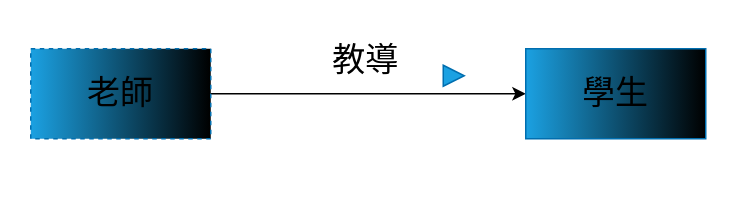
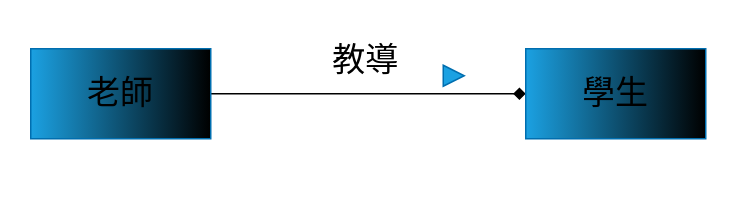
  <mxCell id="0" />
  <mxCell id="1" parent="0" />
- <mxCell id="2" style="edgeStyle=none;html=1;entryX=0;entryY=0.5;entryDx=0;entryDy=0;" edge="1" parent="1" source="3" target="4"><mxGeometry relative="1" as="geometry"><mxPoint x="360" y="62" as="targetPoint" /></mxGeometry></mxCell>
- <mxCell id="3" value="&lt;font color=&quot;#000000&quot; style=&quot;font-size: 22px;&quot;&gt;老師&lt;/font&gt;" style="rounded=0;whiteSpace=wrap;html=1;fillColor=#1ba1e2;fontColor=#ffffff;strokeColor=#006EAF;gradientColor=default;gradientDirection=east;dashed=1;" vertex="1" parent="1"><mxGeometry x="20" y="32" width="120" height="60" as="geometry" /></mxCell>
+ <mxCell id="2" style="edgeStyle=none;html=1;entryX=0;entryY=0.5;entryDx=0;entryDy=0;endArrow=diamond;" edge="1" parent="1" source="3" target="4"><mxGeometry relative="1" as="geometry"><mxPoint x="360" y="62" as="targetPoint" /></mxGeometry></mxCell>
+ <mxCell id="3" value="&lt;font color=&quot;#000000&quot; style=&quot;font-size: 22px;&quot;&gt;老師&lt;/font&gt;" style="rounded=0;whiteSpace=wrap;html=1;fillColor=#1ba1e2;fontColor=#ffffff;strokeColor=#006EAF;gradientColor=default;gradientDirection=east;" vertex="1" parent="1"><mxGeometry x="20" y="32" width="120" height="60" as="geometry" /></mxCell>
  <mxCell id="4" value="&lt;font color=&quot;#000000&quot; style=&quot;font-size: 22px;&quot;&gt;學生&lt;/font&gt;" style="rounded=0;whiteSpace=wrap;html=1;fillColor=#1ba1e2;fontColor=#ffffff;strokeColor=#006EAF;gradientColor=default;gradientDirection=east;" vertex="1" parent="1"><mxGeometry x="350" y="32" width="120" height="60" as="geometry" /></mxCell>
  <mxCell id="5" value="&lt;font style=&quot;font-size: 22px;&quot;&gt;教導&lt;/font&gt;" style="text;html=1;align=center;verticalAlign=middle;resizable=0;points=[];autosize=1;strokeColor=none;fillColor=none;" vertex="1" parent="1"><mxGeometry x="208" y="20" width="70" height="40" as="geometry" /></mxCell>
  <mxCell id="6" value="" style="triangle;whiteSpace=wrap;html=1;fontSize=22;fontColor=#ffffff;gradientDirection=east;fillColor=#1ba1e2;strokeColor=#006EAF;" vertex="1" parent="1"><mxGeometry x="295" y="43" width="14" height="14" as="geometry" /></mxCell>
  <mxCell id="7" value="&lt;font color=&quot;#ffffff&quot;&gt;9&lt;/font&gt;" style="text;html=1;align=center;verticalAlign=middle;resizable=0;points=[];autosize=1;strokeColor=none;fillColor=none;fontSize=22;fontColor=#000000;" vertex="1" parent="1"><mxGeometry x="140" y="72" width="40" height="40" as="geometry" /></mxCell>
- <mxCell id="8" value="&lt;font color=&quot;#ffffff&quot;&gt;6..&lt;br&gt;&lt;/font&gt;" style="text;html=1;align=center;verticalAlign=middle;resizable=0;points=[];autosize=1;strokeColor=none;fillColor=none;fontSize=22;fontColor=#000000;" vertex="1" parent="1"><mxGeometry x="309" y="72" width="50" height="40" as="geometry" /></mxCell>
+ <mxCell id="8" value="&lt;font color=&quot;#ffffff&quot;&gt;1..&lt;br&gt;&lt;/font&gt;" style="text;html=1;align=center;verticalAlign=middle;resizable=0;points=[];autosize=1;strokeColor=none;fillColor=none;fontSize=22;fontColor=#000000;" vertex="1" parent="1"><mxGeometry x="309" y="72" width="50" height="40" as="geometry" /></mxCell>
